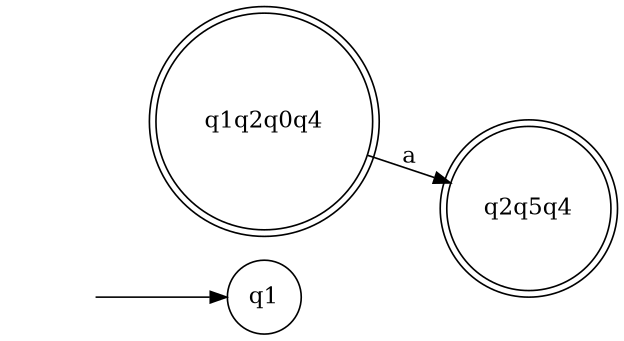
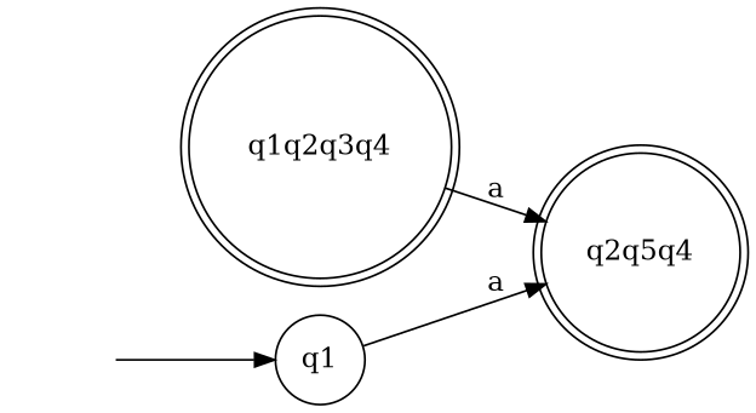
  digraph {
    rankdir=LR
    node [shape=doublecircle]
    n1 [label=q2q5q4]
-   q1q2q3q4 [label=q1q2q0q4]
+   q1q2q3q4
    "" [shape=none]
    q1 [shape=circle]
    q1q2q3q4 -> n1 [label=a]
    "" -> q1
+   q1 -> n1 [label=a]
  }
